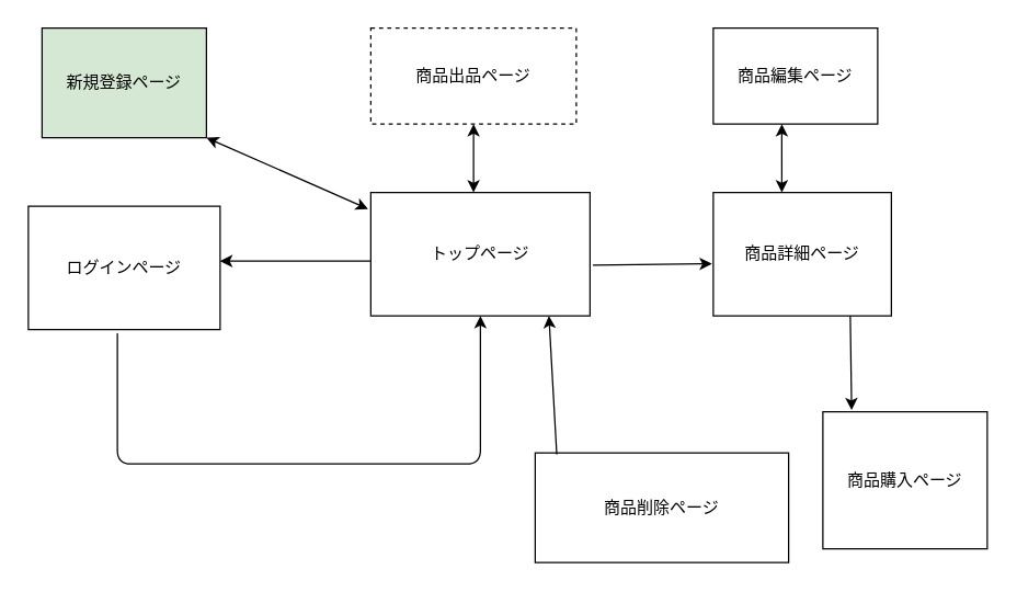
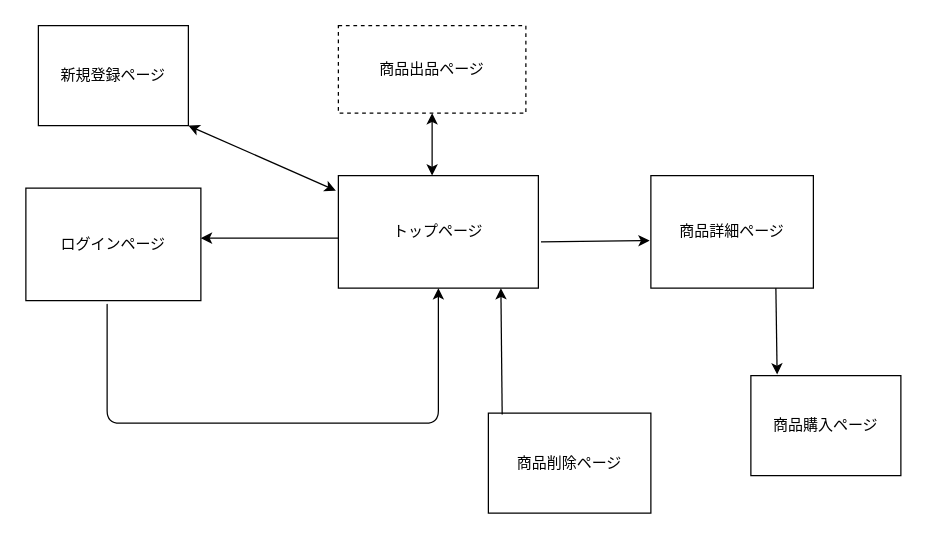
  <mxCell id="0" />
  <mxCell id="1" parent="0" />
  <mxCell id="2" value="トップページ" style="rounded=0;whiteSpace=wrap;html=1;" vertex="1" parent="1"><mxGeometry x="270" y="140" width="160" height="90" as="geometry" /></mxCell>
  <mxCell id="3" value="" style="endArrow=classic;html=1;" edge="1" parent="1"><mxGeometry width="50" height="50" relative="1" as="geometry"><mxPoint x="270" y="190" as="sourcePoint" /><mxPoint x="160" y="190" as="targetPoint" /><Array as="points" /></mxGeometry></mxCell>
  <mxCell id="4" value="ログインページ" style="rounded=0;whiteSpace=wrap;html=1;" vertex="1" parent="1"><mxGeometry x="20" y="150" width="140" height="90" as="geometry" /></mxCell>
  <mxCell id="5" value="" style="endArrow=classic;html=1;entryX=0.5;entryY=1;entryDx=0;entryDy=0;" edge="1" parent="1" target="2"><mxGeometry width="50" height="50" relative="1" as="geometry"><mxPoint x="85" y="278" as="sourcePoint" /><mxPoint x="344" y="230" as="targetPoint" /><Array as="points"><mxPoint x="85" y="238" /><mxPoint x="85" y="338" /><mxPoint x="350" y="338" /></Array></mxGeometry></mxCell>
  <mxCell id="6" value="商品出品ページ" style="rounded=0;whiteSpace=wrap;html=1;dashed=1;" vertex="1" parent="1"><mxGeometry x="270" y="20" width="150" height="70" as="geometry" /></mxCell>
  <mxCell id="7" value="" style="endArrow=classic;startArrow=classic;html=1;entryX=0.5;entryY=1;entryDx=0;entryDy=0;" edge="1" parent="1" target="6"><mxGeometry width="50" height="50" relative="1" as="geometry"><mxPoint x="345" y="140" as="sourcePoint" /><mxPoint x="365" y="100" as="targetPoint" /><Array as="points" /></mxGeometry></mxCell>
  <mxCell id="8" value="商品詳細ページ" style="rounded=0;whiteSpace=wrap;html=1;" vertex="1" parent="1"><mxGeometry x="520" y="140" width="130" height="90" as="geometry" /></mxCell>
  <mxCell id="9" value="" style="endArrow=classic;html=1;exitX=1.013;exitY=0.589;exitDx=0;exitDy=0;exitPerimeter=0;" edge="1" parent="1" source="2"><mxGeometry width="50" height="50" relative="1" as="geometry"><mxPoint x="440" y="194.5" as="sourcePoint" /><mxPoint x="519" y="192" as="targetPoint" /></mxGeometry></mxCell>
- <mxCell id="10" value="商品編集ページ" style="rounded=0;whiteSpace=wrap;html=1;" vertex="1" parent="1"><mxGeometry x="520" y="20" width="120" height="70" as="geometry" /></mxCell>
- <mxCell id="11" value="" style="endArrow=classic;startArrow=classic;html=1;exitX=0.385;exitY=0;exitDx=0;exitDy=0;exitPerimeter=0;entryX=0.417;entryY=1;entryDx=0;entryDy=0;entryPerimeter=0;" edge="1" parent="1" source="8" target="10"><mxGeometry width="50" height="50" relative="1" as="geometry"><mxPoint x="530" y="130" as="sourcePoint" /><mxPoint x="565" y="100" as="targetPoint" /><Array as="points"><mxPoint x="570" y="110" /></Array></mxGeometry></mxCell>
- <mxCell id="12" value="商品削除ページ" style="rounded=0;whiteSpace=wrap;html=1;" vertex="1" parent="1"><mxGeometry x="390" y="330" width="185" height="80" as="geometry" /></mxCell>
+ <mxCell id="12" value="商品削除ページ" style="rounded=0;whiteSpace=wrap;html=1;" vertex="1" parent="1"><mxGeometry x="390" y="330" width="130" height="80" as="geometry" /></mxCell>
  <mxCell id="13" value="" style="endArrow=classic;html=1;exitX=0.085;exitY=0.013;exitDx=0;exitDy=0;exitPerimeter=0;" edge="1" parent="1" source="12"><mxGeometry width="50" height="50" relative="1" as="geometry"><mxPoint x="400" y="280" as="sourcePoint" /><mxPoint x="400" y="230" as="targetPoint" /></mxGeometry></mxCell>
- <mxCell id="14" value="商品購入ページ" style="rounded=0;whiteSpace=wrap;html=1;" vertex="1" parent="1"><mxGeometry x="600" y="300" width="120" height="100" as="geometry" /></mxCell>
+ <mxCell id="14" value="商品購入ページ" style="rounded=0;whiteSpace=wrap;html=1;" vertex="1" parent="1"><mxGeometry x="600" y="300" width="120" height="80" as="geometry" /></mxCell>
  <mxCell id="15" value="" style="endArrow=classic;html=1;entryX=0.175;entryY=-0.012;entryDx=0;entryDy=0;entryPerimeter=0;" edge="1" parent="1" target="14"><mxGeometry width="50" height="50" relative="1" as="geometry"><mxPoint x="620" y="230" as="sourcePoint" /><mxPoint x="670" y="180" as="targetPoint" /></mxGeometry></mxCell>
- <mxCell id="16" value="新規登録ページ" style="rounded=0;whiteSpace=wrap;html=1;fillColor=#d5e8d4;" vertex="1" parent="1"><mxGeometry x="30" y="20" width="120" height="80" as="geometry" /></mxCell>
+ <mxCell id="16" value="新規登録ページ" style="rounded=0;whiteSpace=wrap;html=1;" vertex="1" parent="1"><mxGeometry x="30" y="20" width="120" height="80" as="geometry" /></mxCell>
  <mxCell id="17" value="" style="endArrow=classic;startArrow=classic;html=1;entryX=1;entryY=1;entryDx=0;entryDy=0;" edge="1" parent="1" target="16"><mxGeometry width="50" height="50" relative="1" as="geometry"><mxPoint x="268" y="152" as="sourcePoint" /><mxPoint x="240" y="100" as="targetPoint" /></mxGeometry></mxCell>
